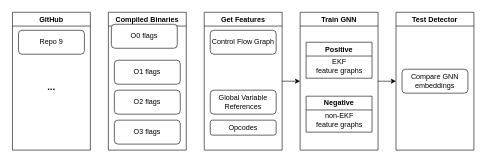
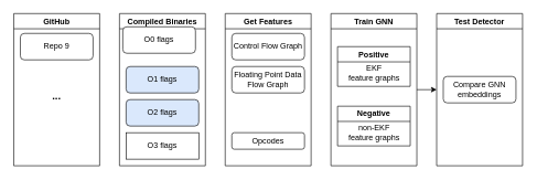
  <mxCell id="0" />
  <mxCell id="1" parent="0" />
  <mxCell id="2" value="GitHub" style="swimlane;whiteSpace=wrap;html=1;" parent="1" vertex="1"><mxGeometry x="20" y="20" width="130" height="230" as="geometry" /></mxCell>
  <mxCell id="3" value="Repo 9" style="rounded=1;whiteSpace=wrap;html=1;" parent="2" vertex="1"><mxGeometry x="10" y="30" width="110" height="40" as="geometry" /></mxCell>
  <mxCell id="4" value="&lt;font style=&quot;font-size: 16px;&quot;&gt;...&lt;/font&gt;" style="text;html=1;align=center;verticalAlign=middle;whiteSpace=wrap;rounded=0;fontStyle=1" parent="2" vertex="1"><mxGeometry x="35" y="110" width="60" height="30" as="geometry" /></mxCell>
  <mxCell id="5" value="Compiled Binaries" style="swimlane;whiteSpace=wrap;html=1;" parent="1" vertex="1"><mxGeometry x="180" y="20" width="130" height="230" as="geometry" /></mxCell>
  <mxCell id="6" value="O0 flags" style="rounded=1;whiteSpace=wrap;html=1;" parent="5" vertex="1"><mxGeometry x="5" y="20" width="110" height="40" as="geometry" /></mxCell>
- <mxCell id="7" value="O3 flags" style="rounded=1;whiteSpace=wrap;html=1;" parent="5" vertex="1"><mxGeometry x="10" y="180" width="110" height="40" as="geometry" /></mxCell>
- <mxCell id="8" value="O2 flags" style="rounded=1;whiteSpace=wrap;html=1;" parent="5" vertex="1"><mxGeometry x="10" y="130" width="110" height="40" as="geometry" /></mxCell>
- <mxCell id="9" value="O1 flags" style="rounded=1;whiteSpace=wrap;html=1;" parent="5" vertex="1"><mxGeometry x="10" y="80" width="110" height="40" as="geometry" /></mxCell>
+ <mxCell id="7" value="O3 flags" style="whiteSpace=wrap;html=1;rounded=0;" parent="5" vertex="1"><mxGeometry x="10" y="180" width="110" height="40" as="geometry" /></mxCell>
+ <mxCell id="8" value="O2 flags" style="rounded=1;whiteSpace=wrap;html=1;fillColor=#dae8fc;" parent="5" vertex="1"><mxGeometry x="10" y="130" width="110" height="40" as="geometry" /></mxCell>
+ <mxCell id="9" value="O1 flags" style="rounded=1;whiteSpace=wrap;html=1;fillColor=#dae8fc;" parent="5" vertex="1"><mxGeometry x="10" y="80" width="110" height="40" as="geometry" /></mxCell>
  <mxCell id="10" style="edgeStyle=orthogonalEdgeStyle;rounded=0;orthogonalLoop=1;jettySize=auto;html=1;" parent="1" source="11" edge="1"><mxGeometry relative="1" as="geometry"><mxPoint x="660" y="135" as="targetPoint" /></mxGeometry></mxCell>
  <mxCell id="11" value="Train GNN" style="swimlane;whiteSpace=wrap;html=1;" parent="1" vertex="1"><mxGeometry x="500" y="20" width="130" height="230" as="geometry" /></mxCell>
  <mxCell id="12" value="Negative" style="swimlane;whiteSpace=wrap;html=1;" parent="11" vertex="1"><mxGeometry x="10" y="140" width="110" height="60" as="geometry" /></mxCell>
  <mxCell id="13" value="non-EKF&lt;br&gt;feature graphs" style="text;html=1;align=center;verticalAlign=middle;resizable=0;points=[];autosize=1;strokeColor=none;fillColor=none;" parent="12" vertex="1"><mxGeometry x="5" y="20" width="100" height="40" as="geometry" /></mxCell>
  <mxCell id="14" value="Positive" style="swimlane;whiteSpace=wrap;html=1;" parent="11" vertex="1"><mxGeometry x="10" y="50" width="110" height="60" as="geometry" /></mxCell>
  <mxCell id="15" value="EKF&lt;br&gt;feature graphs" style="text;html=1;align=center;verticalAlign=middle;resizable=0;points=[];autosize=1;strokeColor=none;fillColor=none;" parent="14" vertex="1"><mxGeometry x="5" y="20" width="100" height="40" as="geometry" /></mxCell>
- <mxCell id="16" style="edgeStyle=orthogonalEdgeStyle;rounded=0;orthogonalLoop=1;jettySize=auto;html=1;exitX=1;exitY=0.5;exitDx=0;exitDy=0;entryX=0;entryY=0.5;entryDx=0;entryDy=0;" parent="1" source="17" target="11" edge="1"><mxGeometry relative="1" as="geometry" /></mxCell>
  <mxCell id="17" value="Get Features" style="swimlane;whiteSpace=wrap;html=1;" parent="1" vertex="1"><mxGeometry x="340" y="20" width="130" height="230" as="geometry" /></mxCell>
  <mxCell id="18" value="Control Flow Graph" style="rounded=1;whiteSpace=wrap;html=1;" parent="17" vertex="1"><mxGeometry x="10" y="30" width="110" height="40" as="geometry" /></mxCell>
- <mxCell id="20" value="Global Variable References" style="rounded=1;whiteSpace=wrap;html=1;" parent="17" vertex="1"><mxGeometry x="10" y="130" width="110" height="40" as="geometry" /></mxCell>
+ <mxCell id="19" value="Floating Point Data Flow Graph" style="rounded=1;whiteSpace=wrap;html=1;" parent="17" vertex="1"><mxGeometry x="10" y="80" width="110" height="40" as="geometry" /></mxCell>
  <mxCell id="21" value="Opcodes" style="rounded=1;whiteSpace=wrap;html=1;" parent="17" vertex="1"><mxGeometry x="10" y="180" width="110" height="25" as="geometry" /></mxCell>
  <mxCell id="22" value="Test Detector" style="swimlane;whiteSpace=wrap;html=1;" parent="1" vertex="1"><mxGeometry x="660" y="20" width="130" height="230" as="geometry" /></mxCell>
  <mxCell id="23" value="Compare GNN embeddings" style="rounded=1;whiteSpace=wrap;html=1;" parent="22" vertex="1"><mxGeometry x="10" y="95" width="110" height="40" as="geometry" /></mxCell>
